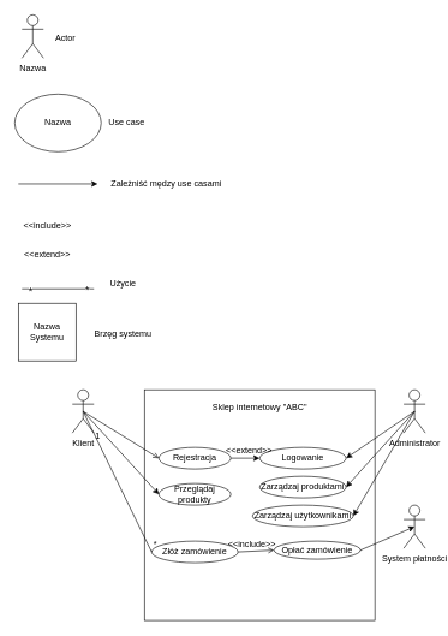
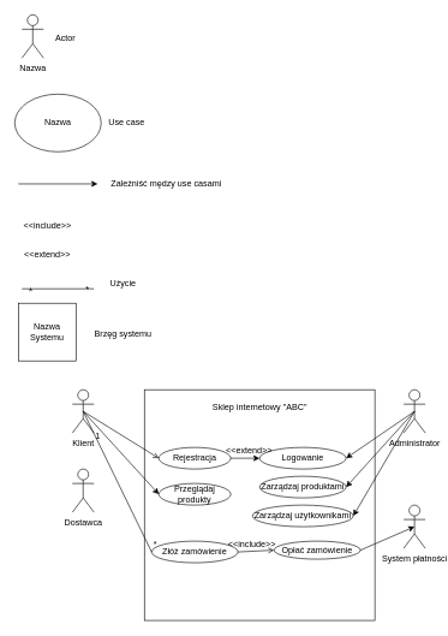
  <mxCell id="0" />
  <mxCell id="1" parent="0" />
  <mxCell id="2" value="Nazwa" style="shape=umlActor;verticalLabelPosition=bottom;verticalAlign=top;html=1;outlineConnect=0;" parent="1" vertex="1"><mxGeometry x="30" y="20" width="30" height="60" as="geometry" /></mxCell>
  <mxCell id="3" value="Actor" style="text;html=1;align=center;verticalAlign=middle;resizable=0;points=[];autosize=1;strokeColor=none;fillColor=none;" parent="1" vertex="1"><mxGeometry x="65" y="38" width="50" height="30" as="geometry" /></mxCell>
  <mxCell id="4" value="Nazwa" style="ellipse;whiteSpace=wrap;html=1;" parent="1" vertex="1"><mxGeometry x="20" y="130" width="120" height="80" as="geometry" /></mxCell>
  <mxCell id="5" value="Use case" style="text;html=1;align=center;verticalAlign=middle;resizable=0;points=[];autosize=1;strokeColor=none;fillColor=none;" parent="1" vertex="1"><mxGeometry x="140" y="155" width="70" height="30" as="geometry" /></mxCell>
  <mxCell id="6" value="" style="endArrow=classic;html=1;rounded=0;" parent="1" edge="1"><mxGeometry width="50" height="50" relative="1" as="geometry"><mxPoint x="25" y="254.5" as="sourcePoint" /><mxPoint x="135" y="254.5" as="targetPoint" /></mxGeometry></mxCell>
  <mxCell id="7" value="Zależniść mędzy use casami" style="text;html=1;align=center;verticalAlign=middle;resizable=0;points=[];autosize=1;strokeColor=none;fillColor=none;" parent="1" vertex="1"><mxGeometry x="140" y="240" width="180" height="30" as="geometry" /></mxCell>
  <mxCell id="8" value="&amp;lt;&amp;lt;include&amp;gt;&amp;gt;" style="text;html=1;align=center;verticalAlign=middle;resizable=0;points=[];autosize=1;strokeColor=none;fillColor=none;" parent="1" vertex="1"><mxGeometry x="20" y="298" width="90" height="30" as="geometry" /></mxCell>
  <mxCell id="9" value="&amp;lt;&amp;lt;extend&amp;gt;&amp;gt;" style="text;html=1;align=center;verticalAlign=middle;resizable=0;points=[];autosize=1;strokeColor=none;fillColor=none;" parent="1" vertex="1"><mxGeometry x="20" y="338" width="90" height="30" as="geometry" /></mxCell>
  <mxCell id="10" value="" style="endArrow=none;html=1;rounded=0;" parent="1" edge="1"><mxGeometry width="50" height="50" relative="1" as="geometry"><mxPoint x="30" y="400" as="sourcePoint" /><mxPoint x="130" y="400" as="targetPoint" /></mxGeometry></mxCell>
  <mxCell id="11" value="*" style="edgeLabel;html=1;align=center;verticalAlign=middle;resizable=0;points=[];fontSize=15;" parent="10" vertex="1" connectable="0"><mxGeometry x="-0.78" y="-1" relative="1" as="geometry"><mxPoint as="offset" /></mxGeometry></mxCell>
  <mxCell id="12" value="*" style="edgeLabel;html=1;align=center;verticalAlign=middle;resizable=0;points=[];fontSize=15;" parent="10" vertex="1" connectable="0"><mxGeometry x="0.8" relative="1" as="geometry"><mxPoint as="offset" /></mxGeometry></mxCell>
  <mxCell id="13" value="Użycie" style="text;html=1;align=center;verticalAlign=middle;resizable=0;points=[];autosize=1;strokeColor=none;fillColor=none;" parent="1" vertex="1"><mxGeometry x="140" y="378" width="60" height="30" as="geometry" /></mxCell>
  <mxCell id="14" value="Nazwa Systemu" style="whiteSpace=wrap;html=1;aspect=fixed;" parent="1" vertex="1"><mxGeometry x="25" y="420" width="80" height="80" as="geometry" /></mxCell>
  <mxCell id="15" value="Brzęg systemu" style="text;html=1;align=center;verticalAlign=middle;resizable=0;points=[];autosize=1;strokeColor=none;fillColor=none;" parent="1" vertex="1"><mxGeometry x="120" y="448" width="100" height="30" as="geometry" /></mxCell>
  <mxCell id="16" value="" style="whiteSpace=wrap;html=1;aspect=fixed;" parent="1" vertex="1"><mxGeometry x="200" y="540" width="320" height="320" as="geometry" /></mxCell>
  <mxCell id="17" value="Sklep internetowy &quot;ABC&quot;" style="text;html=1;align=center;verticalAlign=middle;resizable=0;points=[];autosize=1;strokeColor=none;fillColor=none;" parent="1" vertex="1"><mxGeometry x="285" y="550" width="150" height="30" as="geometry" /></mxCell>
  <mxCell id="18" value="Klient" style="shape=umlActor;verticalLabelPosition=bottom;verticalAlign=top;html=1;outlineConnect=0;" parent="1" vertex="1"><mxGeometry x="100" y="540" width="30" height="60" as="geometry" /></mxCell>
  <mxCell id="19" value="Administrator" style="shape=umlActor;verticalLabelPosition=bottom;verticalAlign=top;html=1;outlineConnect=0;" parent="1" vertex="1"><mxGeometry x="560" y="540" width="30" height="60" as="geometry" /></mxCell>
+ <mxCell id="20" value="Dostawca" style="shape=umlActor;verticalLabelPosition=bottom;verticalAlign=top;html=1;outlineConnect=0;" parent="1" vertex="1"><mxGeometry x="100" y="650" width="30" height="60" as="geometry" /></mxCell>
  <mxCell id="21" value="System płatności" style="shape=umlActor;verticalLabelPosition=bottom;verticalAlign=top;html=1;outlineConnect=0;" parent="1" vertex="1"><mxGeometry x="560" y="700" width="30" height="60" as="geometry" /></mxCell>
  <mxCell id="22" value="Logowanie" style="ellipse;whiteSpace=wrap;html=1;" parent="1" vertex="1"><mxGeometry x="360" y="620" width="120" height="30" as="geometry" /></mxCell>
  <mxCell id="23" value="Złóż zamówienie" style="ellipse;whiteSpace=wrap;html=1;" parent="1" vertex="1"><mxGeometry x="210" y="750" width="120" height="30" as="geometry" /></mxCell>
  <mxCell id="24" value="" style="endArrow=none;html=1;rounded=0;exitX=0.5;exitY=0.5;exitDx=0;exitDy=0;exitPerimeter=0;entryX=0;entryY=0.5;entryDx=0;entryDy=0;" parent="1" source="18" target="23" edge="1"><mxGeometry width="50" height="50" relative="1" as="geometry"><mxPoint x="150" y="620" as="sourcePoint" /><mxPoint x="200" y="570" as="targetPoint" /></mxGeometry></mxCell>
  <mxCell id="25" value="1" style="text;html=1;align=center;verticalAlign=middle;resizable=0;points=[];autosize=1;strokeColor=none;fillColor=none;" parent="1" vertex="1"><mxGeometry x="120" y="590" width="30" height="30" as="geometry" /></mxCell>
  <mxCell id="26" value="*" style="text;html=1;align=center;verticalAlign=middle;resizable=0;points=[];autosize=1;strokeColor=none;fillColor=none;" parent="1" vertex="1"><mxGeometry x="200" y="740" width="30" height="30" as="geometry" /></mxCell>
  <mxCell id="27" value="Rejestracja" style="ellipse;whiteSpace=wrap;html=1;" parent="1" vertex="1"><mxGeometry x="220" y="620" width="100" height="30" as="geometry" /></mxCell>
  <mxCell id="28" value="" style="endArrow=classic;html=1;rounded=0;exitX=1;exitY=0.5;exitDx=0;exitDy=0;entryX=0;entryY=0.5;entryDx=0;entryDy=0;" edge="1" parent="1" source="27" target="22"><mxGeometry width="50" height="50" relative="1" as="geometry"><mxPoint x="290" y="720" as="sourcePoint" /><mxPoint x="340" y="670" as="targetPoint" /></mxGeometry></mxCell>
  <mxCell id="29" value="&amp;lt;&amp;lt;extend&amp;gt;&amp;gt;" style="text;html=1;align=center;verticalAlign=middle;resizable=0;points=[];autosize=1;strokeColor=none;fillColor=none;" vertex="1" parent="1"><mxGeometry x="300" y="610" width="90" height="30" as="geometry" /></mxCell>
  <mxCell id="30" value="" style="endArrow=open;html=1;rounded=0;entryX=0;entryY=0.5;entryDx=0;entryDy=0;exitX=0.5;exitY=0.5;exitDx=0;exitDy=0;exitPerimeter=0;" edge="1" parent="1" source="18" target="27"><mxGeometry width="50" height="50" relative="1" as="geometry"><mxPoint x="-10" y="670" as="sourcePoint" /><mxPoint x="40" y="620" as="targetPoint" /></mxGeometry></mxCell>
  <mxCell id="31" value="" style="endArrow=classic;html=1;rounded=0;exitX=0.5;exitY=0.5;exitDx=0;exitDy=0;exitPerimeter=0;entryX=1;entryY=0.5;entryDx=0;entryDy=0;" edge="1" parent="1" source="19" target="22"><mxGeometry width="50" height="50" relative="1" as="geometry"><mxPoint x="400" y="510" as="sourcePoint" /><mxPoint x="450" y="460" as="targetPoint" /></mxGeometry></mxCell>
  <mxCell id="32" value="Opłać zamówienie" style="ellipse;whiteSpace=wrap;html=1;" vertex="1" parent="1"><mxGeometry x="380" y="750" width="120" height="25" as="geometry" /></mxCell>
  <mxCell id="33" value="" style="endArrow=open;html=1;rounded=0;exitX=1;exitY=0.5;exitDx=0;exitDy=0;entryX=0;entryY=0.5;entryDx=0;entryDy=0;" edge="1" parent="1" source="23" target="32"><mxGeometry width="50" height="50" relative="1" as="geometry"><mxPoint x="90" y="820" as="sourcePoint" /><mxPoint x="380" y="710" as="targetPoint" /></mxGeometry></mxCell>
  <mxCell id="34" value="" style="endArrow=classic;html=1;rounded=0;exitX=1;exitY=0.5;exitDx=0;exitDy=0;entryX=0.5;entryY=0.5;entryDx=0;entryDy=0;entryPerimeter=0;" edge="1" parent="1" source="32" target="21"><mxGeometry width="50" height="50" relative="1" as="geometry"><mxPoint x="80" y="830" as="sourcePoint" /><mxPoint x="130" y="780" as="targetPoint" /></mxGeometry></mxCell>
  <mxCell id="35" value="&amp;lt;&amp;lt;include&amp;gt;&amp;gt;" style="text;html=1;align=center;verticalAlign=middle;resizable=0;points=[];autosize=1;strokeColor=none;fillColor=none;" vertex="1" parent="1"><mxGeometry x="304" y="740" width="90" height="30" as="geometry" /></mxCell>
  <mxCell id="36" value="Zarządzaj produktami" style="ellipse;whiteSpace=wrap;html=1;" vertex="1" parent="1"><mxGeometry x="360" y="660" width="120" height="30" as="geometry" /></mxCell>
  <mxCell id="37" value="" style="endArrow=classic;html=1;rounded=0;exitX=0.5;exitY=0.5;exitDx=0;exitDy=0;exitPerimeter=0;entryX=1;entryY=0.5;entryDx=0;entryDy=0;" edge="1" parent="1" source="19" target="36"><mxGeometry width="50" height="50" relative="1" as="geometry"><mxPoint x="510" y="480" as="sourcePoint" /><mxPoint x="560" y="430" as="targetPoint" /></mxGeometry></mxCell>
  <mxCell id="38" value="Zarządzaj użytkownikami" style="ellipse;whiteSpace=wrap;html=1;" vertex="1" parent="1"><mxGeometry x="350" y="700" width="140" height="30" as="geometry" /></mxCell>
  <mxCell id="39" value="" style="endArrow=classic;html=1;rounded=0;exitX=0.5;exitY=0.5;exitDx=0;exitDy=0;exitPerimeter=0;entryX=1;entryY=0.5;entryDx=0;entryDy=0;" edge="1" parent="1" source="19" target="38"><mxGeometry width="50" height="50" relative="1" as="geometry"><mxPoint x="60" y="830" as="sourcePoint" /><mxPoint x="110" y="780" as="targetPoint" /></mxGeometry></mxCell>
  <mxCell id="40" value="Przeglądaj produkty" style="ellipse;whiteSpace=wrap;html=1;" vertex="1" parent="1"><mxGeometry x="220" y="670" width="100" height="30" as="geometry" /></mxCell>
  <mxCell id="41" value="" style="endArrow=classic;html=1;rounded=0;exitX=0.5;exitY=0.5;exitDx=0;exitDy=0;exitPerimeter=0;entryX=0;entryY=0.5;entryDx=0;entryDy=0;" edge="1" parent="1" source="18" target="40"><mxGeometry width="50" height="50" relative="1" as="geometry"><mxPoint x="200" y="510" as="sourcePoint" /><mxPoint x="250" y="460" as="targetPoint" /></mxGeometry></mxCell>
